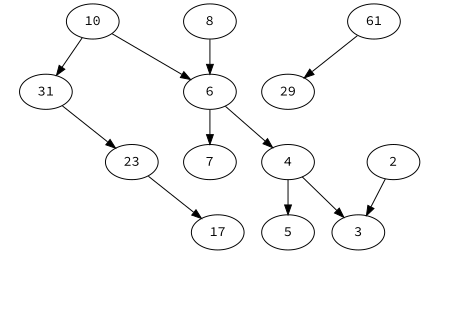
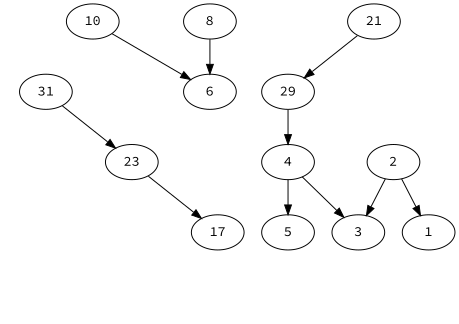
  digraph {
    fontname="Source Code Pro"
    node [fontname="Source Code Pro"]
    edge [fontname="Source Code Pro"]
    n1 [label=31]
    10
    6
    8
    null11 [style=invis]
    n6 [label=23]
    4
-   7
    5
    3
    2
+   1
    null13 [style=invis]
    17
    null17 [style=invis]
    n16 [label=29]
-   21 [label=61]
+   21
    null21 [style=invis]
    n1 -> null11 [style=invis weight=100]
    n1 -> n6
-   10 -> n1
    10 -> 6
-   6 -> 4
-   6 -> 7
+   n16 -> 4
    8 -> 6
    n6 -> null13 [style=invis weight=100]
    n6 -> 17
    4 -> 5
    4 -> 3
    2 -> 3
+   2 -> 1
    17 -> null17 [style=invis weight=100]
    21 -> n16
    21 -> null21 [style=invis weight=100]
  }
